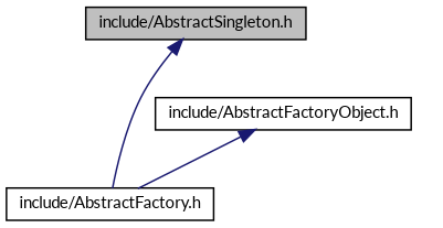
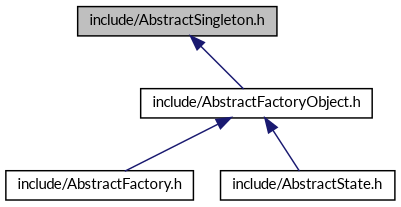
  digraph {
    fontname=Lato
    node [color=black fillcolor=white fontname=Lato fontsize=10 shape=record style=filled]
    edge [color=midnightblue dir=back fontname=Lato fontsize=10 labelfontname=Helvetica labelfontsize=10 style=solid]
    n1 [fillcolor=grey75 fontcolor=black height=0.2 label="include/AbstractSingleton.h" width=0.4]
    n2 [height=0.2 label="include/AbstractFactory.h" width=0.4]
    n3 [height=0.2 label="include/AbstractFactoryObject.h" width=0.4]
-   n1 -> n2
+   n4 [height=0.2 label="include/AbstractState.h" width=0.4]
+   n1 -> n3
    n3 -> n2
+   n3 -> n4
  }
